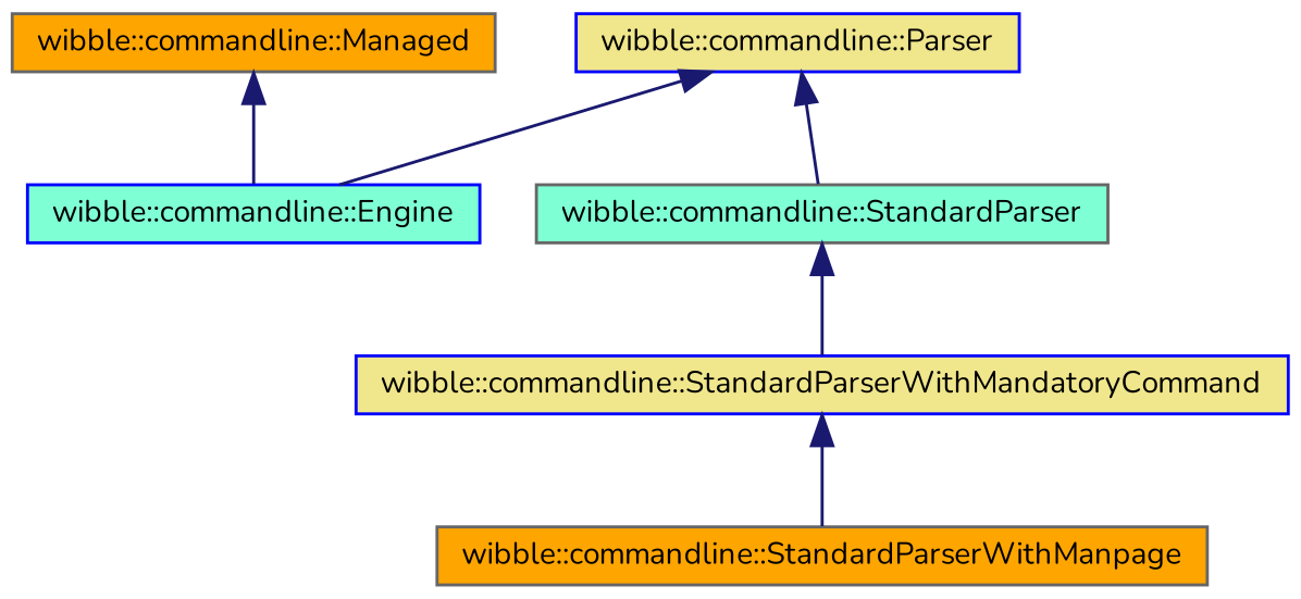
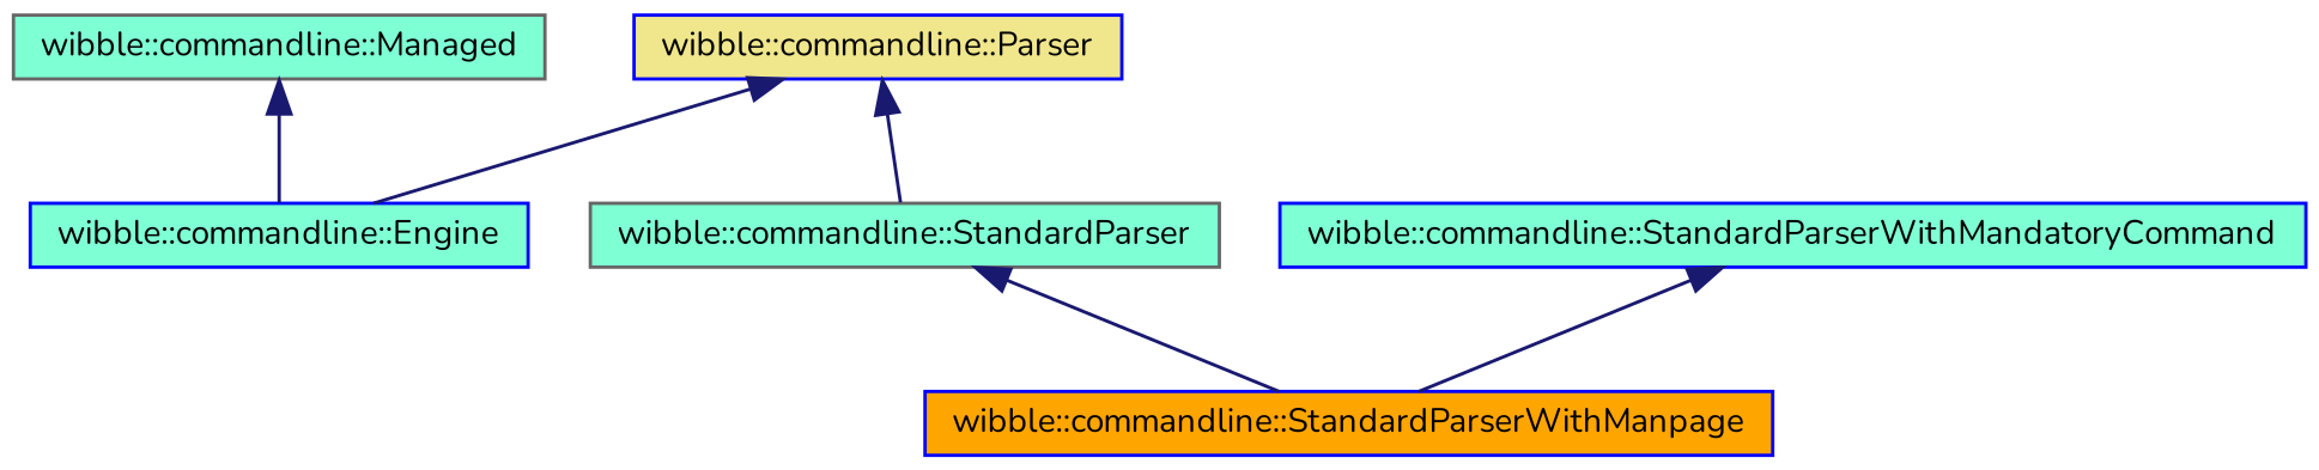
  digraph {
    fontname=Nunito
    node [color=blue fillcolor=aquamarine fontname=Nunito fontsize=10 shape=record style=filled]
    edge [color=midnightblue dir=back fontname=Nunito fontsize=10 labelfontname=Helvetica labelfontsize=10 style=solid]
    n1 [fontcolor=black height=0.2 label="wibble::commandline::Engine" width=0.4]
    n2 [fillcolor=khaki height=0.2 label="wibble::commandline::Parser" width=0.4]
    n3 [color=gray40 height=0.2 label="wibble::commandline::StandardParser" width=0.4]
-   n4 [color=gray40 fillcolor=orange height=0.2 label="wibble::commandline::Managed" width=0.4]
-   n5 [color=gray40 fillcolor=orange height=0.2 label="wibble::commandline::StandardParserWithManpage" width=0.4]
-   n6 [fillcolor=khaki height=0.2 label="wibble::commandline::StandardParserWithMandatoryCommand" width=0.4]
+   n4 [color=gray40 height=0.2 label="wibble::commandline::Managed" width=0.4]
+   n5 [fillcolor=orange height=0.2 label="wibble::commandline::StandardParserWithManpage" width=0.4]
+   n6 [height=0.2 label="wibble::commandline::StandardParserWithMandatoryCommand" width=0.4]
    n2 -> n1
    n2 -> n3
-   n3 -> n6
+   n3 -> n5
    n4 -> n1
    n6 -> n5
  }
